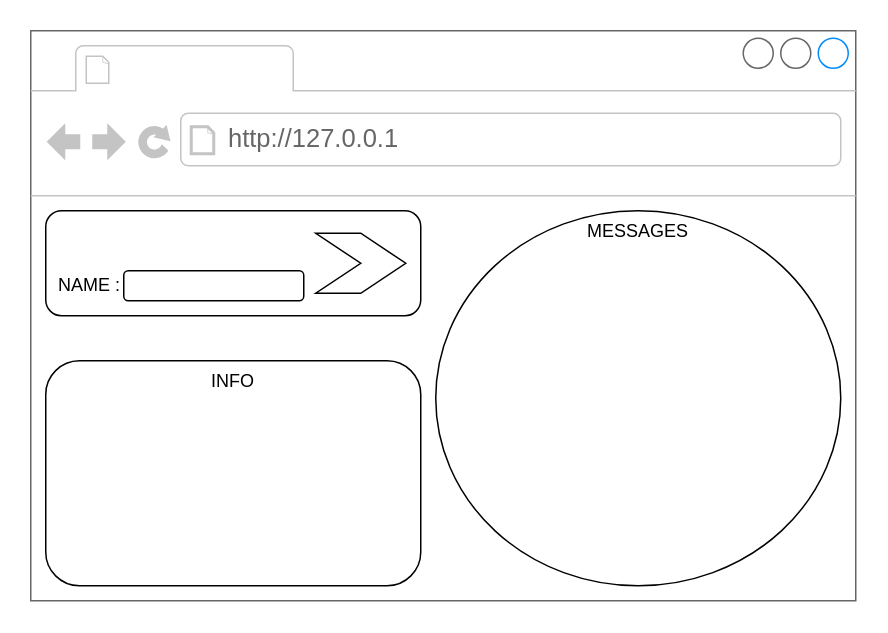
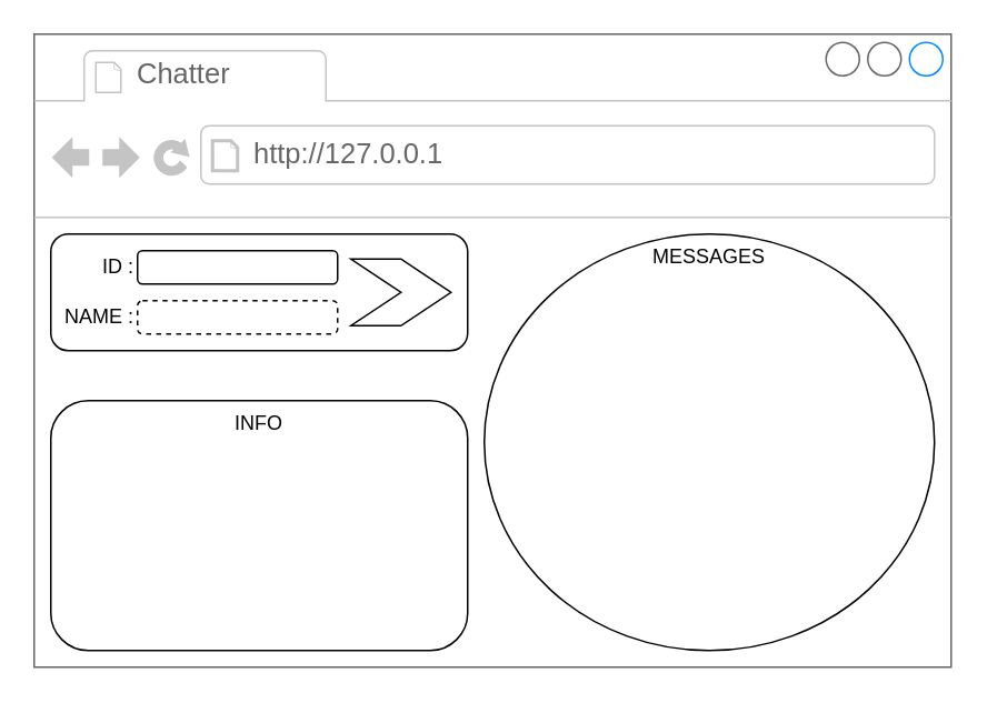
  <mxCell id="0" />
  <mxCell id="1" parent="0" />
  <mxCell id="2" value="" style="strokeWidth=1;shadow=0;dashed=0;align=center;html=1;shape=mxgraph.mockup.containers.browserWindow;rSize=0;strokeColor=#666666;strokeColor2=#008cff;strokeColor3=#c4c4c4;mainText=,;recursiveResize=0;" vertex="1" parent="1"><mxGeometry x="20" y="20" width="550" height="380" as="geometry" /></mxCell>
+ <mxCell id="3" value="Chatter" style="strokeWidth=1;shadow=0;dashed=0;align=center;html=1;shape=mxgraph.mockup.containers.anchor;fontSize=17;fontColor=#666666;align=left;whiteSpace=wrap;" vertex="1" parent="2"><mxGeometry x="60" y="12" width="110" height="26" as="geometry" /></mxCell>
  <mxCell id="4" value="http://127.0.0.1" style="strokeWidth=1;shadow=0;dashed=0;align=center;html=1;shape=mxgraph.mockup.containers.anchor;rSize=0;fontSize=17;fontColor=#666666;align=left;" vertex="1" parent="2"><mxGeometry x="130" y="60" width="250" height="26" as="geometry" /></mxCell>
  <mxCell id="5" value="" style="rounded=1;whiteSpace=wrap;html=1;" vertex="1" parent="2"><mxGeometry x="10" y="120" width="250" height="70" as="geometry" /></mxCell>
  <mxCell id="6" value="MESSAGES" style="ellipse;whiteSpace=wrap;html=1;verticalAlign=top;" vertex="1" parent="2"><mxGeometry x="270" y="120" width="270" height="250" as="geometry" /></mxCell>
- <mxCell id="8" value="NAME :" style="rounded=1;whiteSpace=wrap;html=1;labelPosition=left;verticalLabelPosition=middle;align=right;verticalAlign=middle;" vertex="1" parent="2"><mxGeometry x="62" y="160" width="120" height="20" as="geometry" /></mxCell>
+ <mxCell id="7" value="ID :" style="rounded=1;whiteSpace=wrap;html=1;labelPosition=left;verticalLabelPosition=middle;align=right;verticalAlign=middle;" vertex="1" parent="2"><mxGeometry x="62" y="130" width="120" height="20" as="geometry" /></mxCell>
+ <mxCell id="8" value="NAME :" style="rounded=1;whiteSpace=wrap;html=1;labelPosition=left;verticalLabelPosition=middle;align=right;verticalAlign=middle;dashed=1;" vertex="1" parent="2"><mxGeometry x="62" y="160" width="120" height="20" as="geometry" /></mxCell>
  <mxCell id="9" value="INFO" style="rounded=1;whiteSpace=wrap;html=1;verticalAlign=top;" vertex="1" parent="2"><mxGeometry x="10" y="220" width="250" height="150" as="geometry" /></mxCell>
  <mxCell id="10" value="" style="html=1;shadow=0;dashed=0;align=center;verticalAlign=middle;shape=mxgraph.arrows2.arrow;dy=0;dx=30;notch=30;" vertex="1" parent="2"><mxGeometry x="190" y="135" width="60" height="40" as="geometry" /></mxCell>
